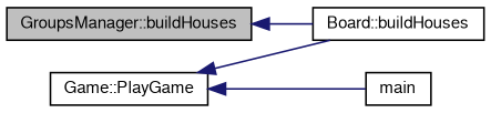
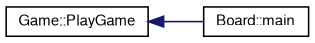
  digraph {
    rankdir=LR
    node [color=black fillcolor=white fontname=FreeSans fontsize=10 shape=record style=filled]
    edge [color=midnightblue dir=back fontname=FreeSans fontsize=10 labelfontname=FreeSans labelfontsize=10 style=solid]
-   n1 [fillcolor=grey75 fontcolor=black height=0.2 label="GroupsManager::buildHouses" width=0.4]
-   n2 [height=0.2 label="Board::buildHouses" width=0.4]
+   n2 [height=0.2 label="Board::main" width=0.4]
    n3 [height=0.2 label="Game::PlayGame" width=0.4]
-   n4 [height=0.2 label=main width=0.4]
-   n1 -> n2
    n3 -> n2
-   n3 -> n4
  }
